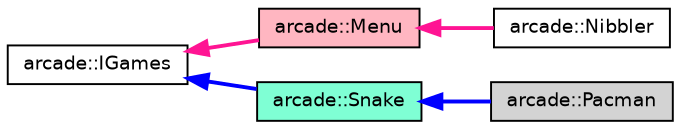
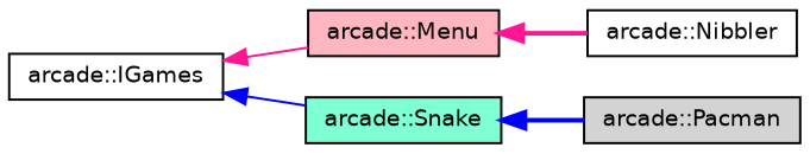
  digraph {
    rankdir=LR
    node [color=black fillcolor=white fontname=Helvetica fontsize=10 shape=record style=filled]
    edge [color=deeppink dir=back fontname=Helvetica fontsize=10 labelfontname=Helvetica labelfontsize=10 style=solid]
    n1 [height=0.2 label="arcade::IGames" width=0.4]
    n2 [fillcolor=lightpink height=0.2 label="arcade::Menu" width=0.4]
    n3 [fillcolor=aquamarine height=0.2 label="arcade::Snake" width=0.4]
    n4 [height=0.2 label="arcade::Nibbler" width=0.4]
    n5 [fillcolor=lightgrey height=0.2 label="arcade::Pacman" width=0.4]
-   n1 -> n2 [style=bold]
-   n1 -> n3 [color=blue style=bold]
+   n1 -> n2
+   n1 -> n3 [color=blue]
    n2 -> n4 [style=bold]
    n3 -> n5 [color=blue style=bold]
  }
